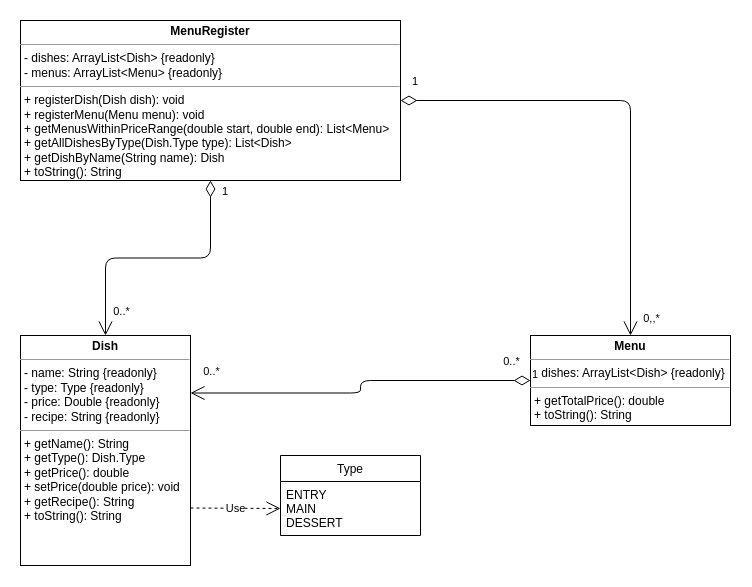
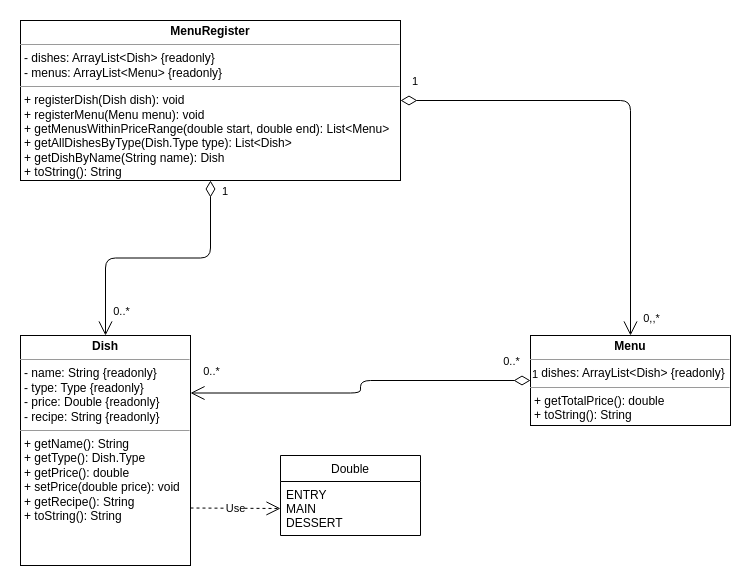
  <mxCell id="0" />
  <mxCell id="1" parent="0" />
  <mxCell id="2" value="&lt;p style=&quot;margin: 0px ; margin-top: 4px ; text-align: center&quot;&gt;&lt;b&gt;MenuRegister&lt;/b&gt;&lt;/p&gt;&lt;hr size=&quot;1&quot;&gt;&lt;p style=&quot;margin: 0px ; margin-left: 4px&quot;&gt;- dishes: ArrayList&amp;lt;Dish&amp;gt; {readonly}&lt;/p&gt;&lt;p style=&quot;margin: 0px ; margin-left: 4px&quot;&gt;- menus: ArrayList&amp;lt;Menu&amp;gt; {readonly}&lt;/p&gt;&lt;hr size=&quot;1&quot;&gt;&lt;p style=&quot;margin: 0px ; margin-left: 4px&quot;&gt;+ registerDish(Dish dish): void&lt;/p&gt;&lt;p style=&quot;margin: 0px ; margin-left: 4px&quot;&gt;+ registerMenu(Menu menu): void&lt;/p&gt;&lt;p style=&quot;margin: 0px ; margin-left: 4px&quot;&gt;+ getMenusWithinPriceRange(double start, double end): List&amp;lt;Menu&amp;gt;&lt;/p&gt;&lt;p style=&quot;margin: 0px ; margin-left: 4px&quot;&gt;+ getAllDishesByType(Dish.Type type): List&amp;lt;Dish&amp;gt;&lt;/p&gt;&lt;p style=&quot;margin: 0px ; margin-left: 4px&quot;&gt;+ getDishByName(String name): Dish&lt;/p&gt;&lt;p style=&quot;margin: 0px ; margin-left: 4px&quot;&gt;+ toString(): String&lt;/p&gt;" style="verticalAlign=top;align=left;overflow=fill;fontSize=12;fontFamily=Helvetica;html=1;" vertex="1" parent="1"><mxGeometry x="20" y="20" width="380" height="160" as="geometry" /></mxCell>
  <mxCell id="3" value="&lt;p style=&quot;margin: 0px ; margin-top: 4px ; text-align: center&quot;&gt;&lt;b&gt;Dish&lt;/b&gt;&lt;/p&gt;&lt;hr size=&quot;1&quot;&gt;&lt;p style=&quot;margin: 0px ; margin-left: 4px&quot;&gt;- name: String {readonly}&lt;/p&gt;&lt;p style=&quot;margin: 0px ; margin-left: 4px&quot;&gt;- type: Type {readonly}&lt;/p&gt;&lt;p style=&quot;margin: 0px ; margin-left: 4px&quot;&gt;- price: Double {readonly}&lt;/p&gt;&lt;p style=&quot;margin: 0px ; margin-left: 4px&quot;&gt;- recipe: String {readonly}&lt;/p&gt;&lt;hr size=&quot;1&quot;&gt;&lt;p style=&quot;margin: 0px ; margin-left: 4px&quot;&gt;+ getName(): String&lt;/p&gt;&lt;p style=&quot;margin: 0px ; margin-left: 4px&quot;&gt;+ getType(): Dish.Type&lt;/p&gt;&lt;p style=&quot;margin: 0px ; margin-left: 4px&quot;&gt;+ getPrice(): double&lt;/p&gt;&lt;p style=&quot;margin: 0px ; margin-left: 4px&quot;&gt;+ setPrice(double price): void&lt;/p&gt;&lt;p style=&quot;margin: 0px ; margin-left: 4px&quot;&gt;+ getRecipe(): String&lt;/p&gt;&lt;p style=&quot;margin: 0px ; margin-left: 4px&quot;&gt;+ toString(): String&lt;/p&gt;" style="verticalAlign=top;align=left;overflow=fill;fontSize=12;fontFamily=Helvetica;html=1;" vertex="1" parent="1"><mxGeometry x="20" y="335" width="170" height="230" as="geometry" /></mxCell>
  <mxCell id="4" value="&lt;p style=&quot;margin: 0px ; margin-top: 4px ; text-align: center&quot;&gt;&lt;b&gt;Menu&lt;/b&gt;&lt;/p&gt;&lt;hr size=&quot;1&quot;&gt;&lt;p style=&quot;margin: 0px ; margin-left: 4px&quot;&gt;- dishes: ArrayList&amp;lt;Dish&amp;gt; {readonly}&lt;/p&gt;&lt;hr size=&quot;1&quot;&gt;&lt;p style=&quot;margin: 0px ; margin-left: 4px&quot;&gt;+ getTotalPrice(): double&lt;/p&gt;&lt;p style=&quot;margin: 0px ; margin-left: 4px&quot;&gt;+ toString(): String&lt;/p&gt;" style="verticalAlign=top;align=left;overflow=fill;fontSize=12;fontFamily=Helvetica;html=1;" vertex="1" parent="1"><mxGeometry x="530" y="335" width="200" height="90" as="geometry" /></mxCell>
  <mxCell id="5" value="1" style="endArrow=open;html=1;endSize=12;startArrow=diamondThin;startSize=14;startFill=0;edgeStyle=orthogonalEdgeStyle;align=left;verticalAlign=bottom;exitX=1;exitY=0.5;exitDx=0;exitDy=0;entryX=0.5;entryY=0;entryDx=0;entryDy=0;" edge="1" parent="1" source="2" target="4"><mxGeometry x="-0.957" y="10" relative="1" as="geometry"><mxPoint x="450" y="100" as="sourcePoint" /><mxPoint x="610" y="100" as="targetPoint" /><mxPoint as="offset" /></mxGeometry></mxCell>
  <mxCell id="6" value="0,,*" style="edgeLabel;html=1;align=center;verticalAlign=middle;resizable=0;points=[];" vertex="1" connectable="0" parent="5"><mxGeometry x="0.923" y="4" relative="1" as="geometry"><mxPoint x="16" as="offset" /></mxGeometry></mxCell>
  <mxCell id="7" value="1" style="endArrow=open;html=1;endSize=12;startArrow=diamondThin;startSize=14;startFill=0;edgeStyle=orthogonalEdgeStyle;align=left;verticalAlign=bottom;exitX=0.5;exitY=1;exitDx=0;exitDy=0;entryX=0.5;entryY=0;entryDx=0;entryDy=0;" edge="1" parent="1" source="2" target="3"><mxGeometry x="-0.846" y="10" relative="1" as="geometry"><mxPoint x="390" y="450" as="sourcePoint" /><mxPoint x="550" y="450" as="targetPoint" /><mxPoint as="offset" /></mxGeometry></mxCell>
  <mxCell id="8" value="0..*" style="edgeLabel;html=1;align=center;verticalAlign=middle;resizable=0;points=[];" vertex="1" connectable="0" parent="7"><mxGeometry x="0.862" relative="1" as="geometry"><mxPoint x="15" y="-7" as="offset" /></mxGeometry></mxCell>
  <mxCell id="9" value="Use" style="endArrow=open;endSize=12;dashed=1;html=1;exitX=1;exitY=0.75;exitDx=0;exitDy=0;entryX=0;entryY=0.5;entryDx=0;entryDy=0;" edge="1" parent="1" source="3" target="11"><mxGeometry width="160" relative="1" as="geometry"><mxPoint x="240" y="425" as="sourcePoint" /><mxPoint x="270" y="575" as="targetPoint" /></mxGeometry></mxCell>
- <mxCell id="10" value="Type" style="swimlane;fontStyle=0;childLayout=stackLayout;horizontal=1;startSize=26;fillColor=none;horizontalStack=0;resizeParent=1;resizeParentMax=0;resizeLast=0;collapsible=1;marginBottom=0;" vertex="1" parent="1"><mxGeometry x="280" y="455" width="140" height="80" as="geometry" /></mxCell>
+ <mxCell id="10" value="Double" style="swimlane;fontStyle=0;childLayout=stackLayout;horizontal=1;startSize=26;fillColor=none;horizontalStack=0;resizeParent=1;resizeParentMax=0;resizeLast=0;collapsible=1;marginBottom=0;" vertex="1" parent="1"><mxGeometry x="280" y="455" width="140" height="80" as="geometry" /></mxCell>
  <mxCell id="11" value="ENTRY&#10;MAIN&#10;DESSERT" style="text;strokeColor=none;fillColor=none;align=left;verticalAlign=top;spacingLeft=4;spacingRight=4;overflow=hidden;rotatable=0;points=[[0,0.5],[1,0.5]];portConstraint=eastwest;" vertex="1" parent="10"><mxGeometry y="26" width="140" height="54" as="geometry" /></mxCell>
  <mxCell id="12" value="1" style="endArrow=open;html=1;endSize=12;startArrow=diamondThin;startSize=14;startFill=0;edgeStyle=orthogonalEdgeStyle;align=left;verticalAlign=bottom;exitX=0;exitY=0.5;exitDx=0;exitDy=0;entryX=1;entryY=0.25;entryDx=0;entryDy=0;" edge="1" parent="1" source="4" target="3"><mxGeometry x="-1" y="3" relative="1" as="geometry"><mxPoint x="230" y="340" as="sourcePoint" /><mxPoint x="390" y="340" as="targetPoint" /></mxGeometry></mxCell>
  <mxCell id="13" value="0..*" style="edgeLabel;html=1;align=center;verticalAlign=middle;resizable=0;points=[];" vertex="1" connectable="0" parent="12"><mxGeometry x="-0.87" y="-2" relative="1" as="geometry"><mxPoint x="3" y="-18" as="offset" /></mxGeometry></mxCell>
  <mxCell id="14" value="0..*" style="edgeLabel;html=1;align=center;verticalAlign=middle;resizable=0;points=[];" vertex="1" connectable="0" parent="12"><mxGeometry x="0.892" y="1" relative="1" as="geometry"><mxPoint x="1" y="-23.5" as="offset" /></mxGeometry></mxCell>
